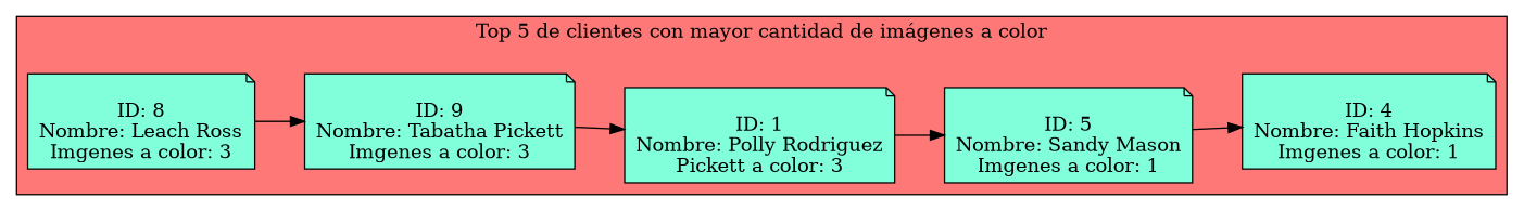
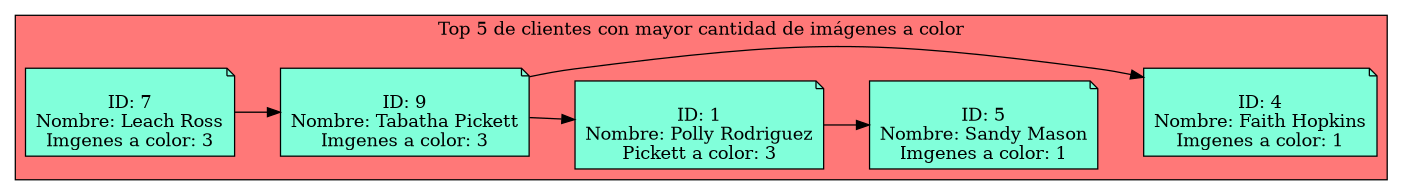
  digraph {
    rankdir=LR
    node [fillcolor="#81FFDA" shape=note style=filled]
-   n1 [label="\nID: 8\nNombre: Leach Ross\nImgenes a color: 3"]
+   n1 [label="\nID: 7\nNombre: Leach Ross\nImgenes a color: 3"]
    n2 [label="\nID: 9\nNombre: Tabatha Pickett\nImgenes a color: 3"]
    n3 [label="\nID: 1\nNombre: Polly Rodriguez\nPickett a color: 3"]
    n4 [label="\nID: 5\nNombre: Sandy Mason\nImgenes a color: 1"]
    n5 [label="\nID: 4\nNombre: Faith Hopkins\nImgenes a color: 1"]
    subgraph cluster_1 {
      bgcolor="#FF7878"
      label="Top 5 de clientes con mayor cantidad de imágenes a color"
      n1
      n2
      n3
      n4
      n5
    }
    n1 -> n2
    n2 -> n3
    n3 -> n4
-   n4 -> n5
+   n2 -> n5
  }
